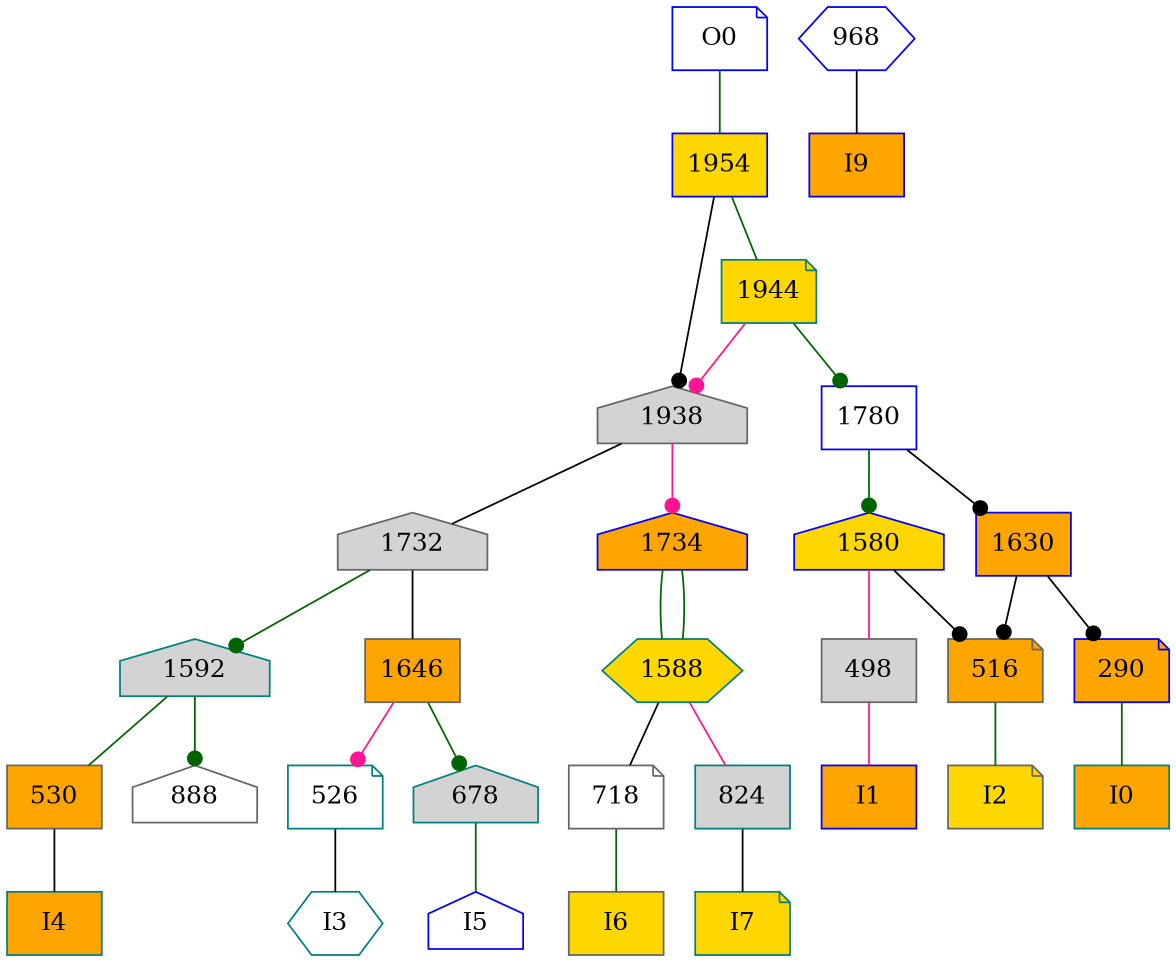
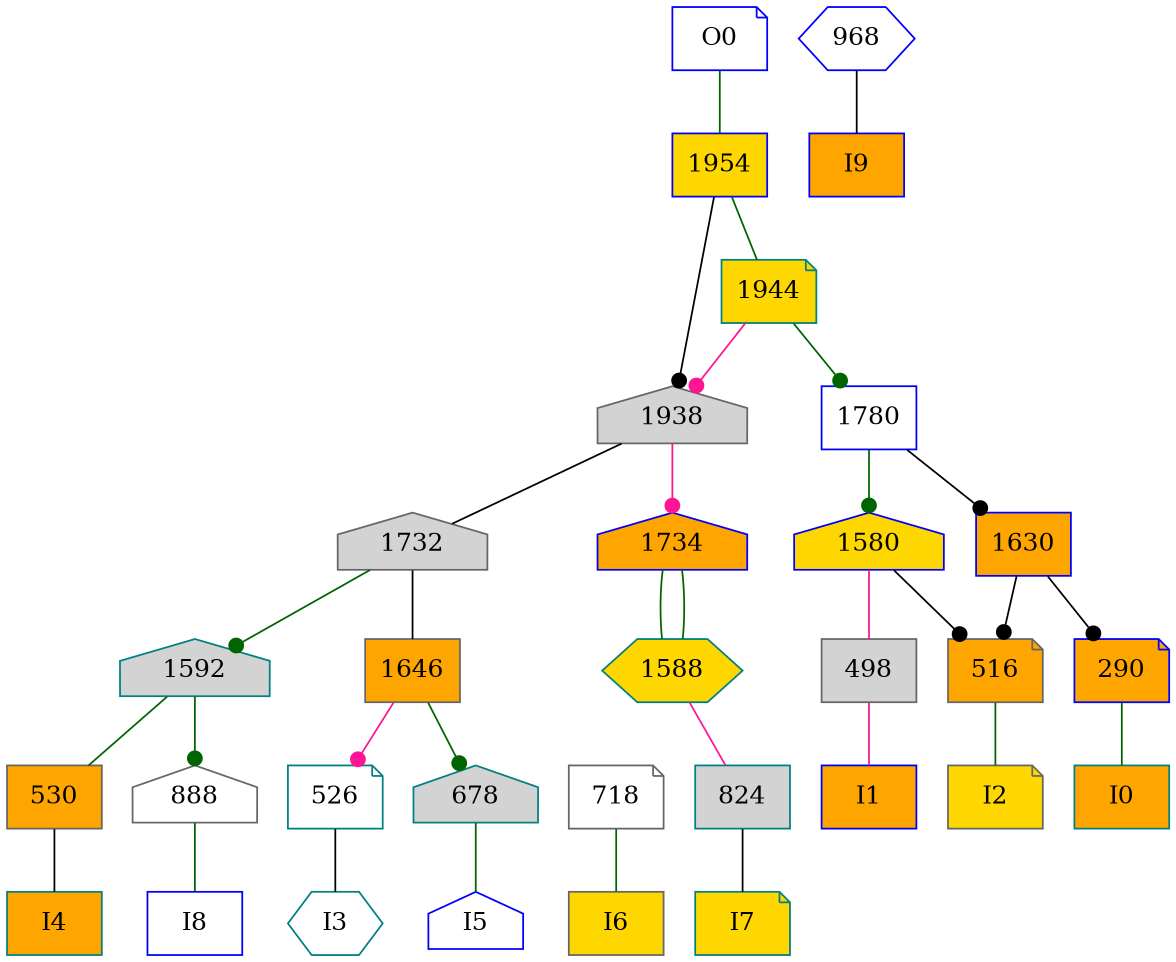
  digraph {
    node [color=blue fillcolor=orange shape=box style=filled]
    edge [arrowhead=none color=darkgreen]
    290 [shape=note]
    I0 [color=teal]
    498 [color=gray40 fillcolor=lightgrey]
    I1
    516 [color=gray40 shape=note]
    I2 [color=gray40 fillcolor=gold shape=note]
    526 [color=teal fillcolor=white shape=note]
    I3 [color=teal fillcolor=white shape=hexagon]
    530 [color=gray40]
    I4 [color=teal]
    678 [color=teal fillcolor=lightgrey shape=house]
    I5 [fillcolor=white shape=house]
    718 [color=gray40 fillcolor=white shape=note]
    I6 [color=gray40 fillcolor=gold]
    n15 [color=teal fillcolor=lightgrey label=824]
    I7 [color=teal fillcolor=gold shape=note]
    888 [color=gray40 fillcolor=white shape=house]
+   I8 [fillcolor=white]
    968 [fillcolor=white shape=hexagon]
    I9
    1580 [fillcolor=gold shape=house]
    1588 [color=teal fillcolor=gold shape=hexagon]
    1592 [color=teal fillcolor=lightgrey shape=house]
    1630
    1646 [color=gray40]
    1732 [color=gray40 fillcolor=lightgrey shape=house]
    1734 [shape=house]
    1780 [fillcolor=white]
    1938 [color=gray40 fillcolor=lightgrey shape=house]
    1944 [color=teal fillcolor=gold shape=note]
    1954 [fillcolor=gold]
    O0 [fillcolor=white shape=note]
    290 -> I0
    498 -> I1 [color=deeppink]
    516 -> I2
    526 -> I3 [color=black]
    530 -> I4 [color=black]
    678 -> I5
    718 -> I6
    n15 -> I7 [color=black]
+   888 -> I8
    968 -> I9 [color=black]
    1580 -> 498 [color=deeppink]
    1580 -> 516 [arrowhead=dot color=black]
-   1588 -> 718 [color=black]
    1588 -> n15 [color=deeppink]
    1592 -> 530
    1592 -> 888 [arrowhead=dot]
    1630 -> 290 [arrowhead=dot color=black]
    1630 -> 516 [arrowhead=dot color=black]
    1646 -> 526 [arrowhead=dot color=deeppink]
    1646 -> 678 [arrowhead=dot]
    1732 -> 1592 [arrowhead=dot]
    1732 -> 1646 [color=black]
    1734 -> 1588
    1734 -> 1588
    1780 -> 1580 [arrowhead=dot]
    1780 -> 1630 [arrowhead=dot color=black]
    1938 -> 1732 [color=black]
    1938 -> 1734 [arrowhead=dot color=deeppink]
    1944 -> 1780 [arrowhead=dot]
    1944 -> 1938 [arrowhead=dot color=deeppink]
    1954 -> 1938 [arrowhead=dot color=black]
    1954 -> 1944
    O0 -> 1954
  }
